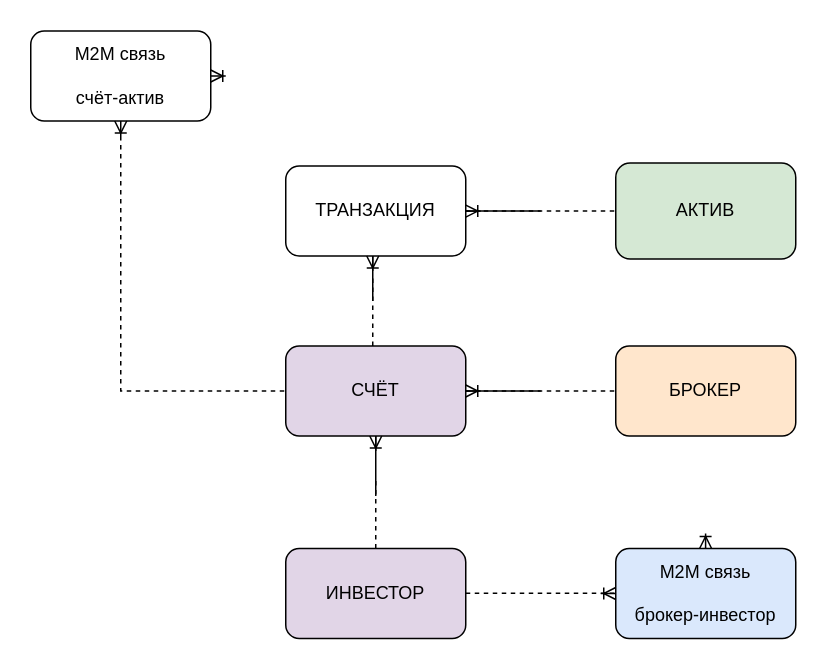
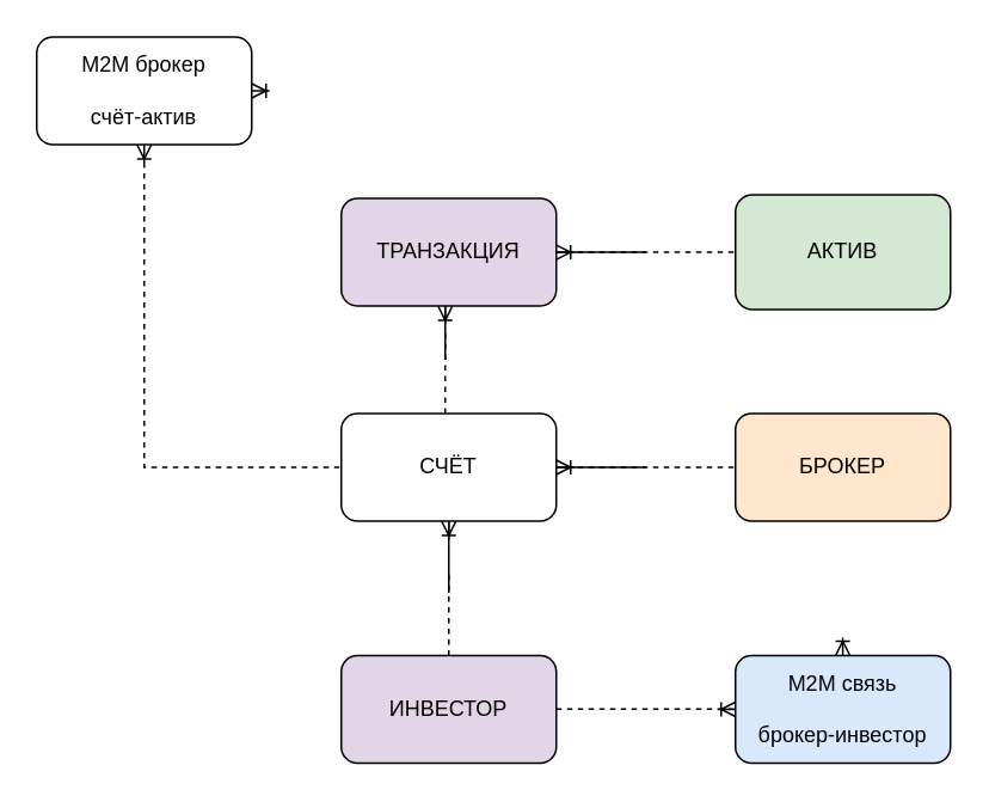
  <mxCell id="0" />
  <mxCell id="1" parent="0" />
  <mxCell id="2" value="ИНВЕСТОР" style="rounded=1;whiteSpace=wrap;html=1;fillColor=#e1d5e7;" parent="1" vertex="1"><mxGeometry x="190" y="365" width="120" height="60" as="geometry" /></mxCell>
- <mxCell id="3" value="СЧЁТ" style="rounded=1;whiteSpace=wrap;html=1;fillColor=#e1d5e7;" parent="1" vertex="1"><mxGeometry x="190" y="230" width="120" height="60" as="geometry" /></mxCell>
+ <mxCell id="3" value="СЧЁТ" style="rounded=1;whiteSpace=wrap;html=1;" parent="1" vertex="1"><mxGeometry x="190" y="230" width="120" height="60" as="geometry" /></mxCell>
  <mxCell id="4" value="М2М связь&lt;br&gt;&lt;div&gt;&lt;br&gt;&lt;/div&gt;&lt;div&gt;брокер-инвестор&lt;/div&gt;" style="rounded=1;whiteSpace=wrap;html=1;fillColor=#dae8fc;" parent="1" vertex="1"><mxGeometry x="410" y="365" width="120" height="60" as="geometry" /></mxCell>
- <mxCell id="5" value="М2М связь&lt;br&gt;&lt;div&gt;&lt;br&gt;&lt;/div&gt;&lt;div&gt;счёт-актив&lt;/div&gt;" style="rounded=1;whiteSpace=wrap;html=1;" parent="1" vertex="1"><mxGeometry x="20" y="20" width="120" height="60" as="geometry" /></mxCell>
+ <mxCell id="5" value="М2М брокер&lt;br&gt;&lt;div&gt;&lt;br&gt;&lt;/div&gt;&lt;div&gt;счёт-актив&lt;/div&gt;" style="rounded=1;whiteSpace=wrap;html=1;" parent="1" vertex="1"><mxGeometry x="20" y="20" width="120" height="60" as="geometry" /></mxCell>
  <mxCell id="6" value="" style="fontSize=12;html=1;endArrow=ERoneToMany;rounded=0;verticalAlign=top;" parent="1" edge="1"><mxGeometry width="100" height="100" relative="1" as="geometry"><mxPoint x="250" y="300" as="sourcePoint" /><mxPoint x="250" y="290" as="targetPoint" /><Array as="points" /></mxGeometry></mxCell>
- <mxCell id="7" value="ТРАНЗАКЦИЯ" style="rounded=1;whiteSpace=wrap;html=1;" parent="1" vertex="1"><mxGeometry x="190" y="110" width="120" height="60" as="geometry" /></mxCell>
+ <mxCell id="7" value="ТРАНЗАКЦИЯ" style="rounded=1;whiteSpace=wrap;html=1;fillColor=#e1d5e7;" parent="1" vertex="1"><mxGeometry x="190" y="110" width="120" height="60" as="geometry" /></mxCell>
  <mxCell id="8" value="АКТИВ" style="rounded=1;whiteSpace=wrap;html=1;fillColor=#d5e8d4;" parent="1" vertex="1"><mxGeometry x="410" y="108" width="120" height="64" as="geometry" /></mxCell>
  <mxCell id="9" value="" style="endArrow=none;dashed=1;html=1;rounded=0;" parent="1" edge="1"><mxGeometry width="50" height="50" relative="1" as="geometry"><mxPoint x="310" y="394.82" as="sourcePoint" /><mxPoint x="410" y="394.82" as="targetPoint" /><Array as="points" /></mxGeometry></mxCell>
  <mxCell id="10" value="БРОКЕР" style="rounded=1;whiteSpace=wrap;html=1;fillColor=#ffe6cc;" parent="1" vertex="1"><mxGeometry x="410" y="230" width="120" height="60" as="geometry" /></mxCell>
  <mxCell id="11" value="" style="endArrow=none;dashed=1;html=1;rounded=0;exitX=0.5;exitY=0;exitDx=0;exitDy=0;" edge="1" parent="1" source="2"><mxGeometry width="50" height="50" relative="1" as="geometry"><mxPoint x="360" y="380" as="sourcePoint" /><mxPoint x="250" y="320" as="targetPoint" /><Array as="points" /></mxGeometry></mxCell>
  <mxCell id="12" value="" style="endArrow=none;html=1;rounded=0;entryX=0.5;entryY=1;entryDx=0;entryDy=0;" edge="1" parent="1" target="3"><mxGeometry width="50" height="50" relative="1" as="geometry"><mxPoint x="250" y="330" as="sourcePoint" /><mxPoint x="340" y="60" as="targetPoint" /></mxGeometry></mxCell>
  <mxCell id="13" value="" style="fontSize=12;html=1;endArrow=ERoneToMany;rounded=0;verticalAlign=top;entryX=0;entryY=0.5;entryDx=0;entryDy=0;" edge="1" parent="1" target="4"><mxGeometry width="100" height="100" relative="1" as="geometry"><mxPoint x="400" y="395" as="sourcePoint" /><mxPoint x="400" y="390" as="targetPoint" /><Array as="points" /></mxGeometry></mxCell>
  <mxCell id="14" value="" style="fontSize=12;html=1;endArrow=ERoneToMany;rounded=0;verticalAlign=top;entryX=0;entryY=0.5;entryDx=0;entryDy=0;" edge="1" parent="1"><mxGeometry width="100" height="100" relative="1" as="geometry"><mxPoint x="469.9" y="355" as="sourcePoint" /><mxPoint x="469.9" y="365" as="targetPoint" /><Array as="points" /></mxGeometry></mxCell>
  <mxCell id="15" value="" style="endArrow=none;dashed=1;html=1;rounded=0;" edge="1" parent="1"><mxGeometry width="50" height="50" relative="1" as="geometry"><mxPoint x="310" y="259.93" as="sourcePoint" /><mxPoint x="410" y="259.93" as="targetPoint" /><Array as="points" /></mxGeometry></mxCell>
  <mxCell id="16" value="" style="endArrow=none;html=1;rounded=0;" edge="1" parent="1"><mxGeometry width="50" height="50" relative="1" as="geometry"><mxPoint x="310" y="260" as="sourcePoint" /><mxPoint x="360" y="260" as="targetPoint" /></mxGeometry></mxCell>
  <mxCell id="17" value="" style="fontSize=12;html=1;endArrow=ERoneToMany;rounded=0;verticalAlign=top;" edge="1" parent="1"><mxGeometry width="100" height="100" relative="1" as="geometry"><mxPoint x="320" y="260" as="sourcePoint" /><mxPoint x="310" y="260" as="targetPoint" /><Array as="points" /></mxGeometry></mxCell>
  <mxCell id="18" value="" style="fontSize=12;html=1;endArrow=ERoneToMany;rounded=0;verticalAlign=top;" edge="1" parent="1"><mxGeometry width="100" height="100" relative="1" as="geometry"><mxPoint x="248" y="180" as="sourcePoint" /><mxPoint x="248" y="170" as="targetPoint" /><Array as="points" /></mxGeometry></mxCell>
  <mxCell id="19" value="" style="endArrow=none;dashed=1;html=1;rounded=0;exitX=0.5;exitY=0;exitDx=0;exitDy=0;" edge="1" parent="1"><mxGeometry width="50" height="50" relative="1" as="geometry"><mxPoint x="248" y="230" as="sourcePoint" /><mxPoint x="248" y="185" as="targetPoint" /><Array as="points" /></mxGeometry></mxCell>
  <mxCell id="20" value="" style="endArrow=none;html=1;rounded=0;entryX=0.5;entryY=1;entryDx=0;entryDy=0;" edge="1" parent="1"><mxGeometry width="50" height="50" relative="1" as="geometry"><mxPoint x="248" y="200" as="sourcePoint" /><mxPoint x="248" y="170" as="targetPoint" /></mxGeometry></mxCell>
  <mxCell id="21" value="" style="endArrow=none;dashed=1;html=1;rounded=0;" edge="1" parent="1"><mxGeometry width="50" height="50" relative="1" as="geometry"><mxPoint x="310" y="140" as="sourcePoint" /><mxPoint x="410" y="140" as="targetPoint" /><Array as="points" /></mxGeometry></mxCell>
  <mxCell id="22" value="" style="endArrow=none;html=1;rounded=0;" edge="1" parent="1"><mxGeometry width="50" height="50" relative="1" as="geometry"><mxPoint x="310" y="140.07" as="sourcePoint" /><mxPoint x="360" y="140.07" as="targetPoint" /></mxGeometry></mxCell>
  <mxCell id="23" value="" style="fontSize=12;html=1;endArrow=ERoneToMany;rounded=0;verticalAlign=top;" edge="1" parent="1"><mxGeometry width="100" height="100" relative="1" as="geometry"><mxPoint x="320" y="140.07" as="sourcePoint" /><mxPoint x="310" y="140.07" as="targetPoint" /><Array as="points" /></mxGeometry></mxCell>
  <mxCell id="24" value="" style="endArrow=none;dashed=1;html=1;rounded=0;entryX=0;entryY=0.5;entryDx=0;entryDy=0;" edge="1" parent="1" target="3"><mxGeometry width="50" height="50" relative="1" as="geometry"><mxPoint x="80" y="90" as="sourcePoint" /><mxPoint x="180" y="270" as="targetPoint" /><Array as="points"><mxPoint x="80" y="260" /></Array></mxGeometry></mxCell>
  <mxCell id="25" value="" style="fontSize=12;html=1;endArrow=ERoneToMany;rounded=0;verticalAlign=top;" edge="1" parent="1"><mxGeometry width="100" height="100" relative="1" as="geometry"><mxPoint x="80" y="90" as="sourcePoint" /><mxPoint x="80" y="80" as="targetPoint" /><Array as="points" /></mxGeometry></mxCell>
  <mxCell id="26" value="" style="fontSize=12;html=1;endArrow=ERoneToMany;rounded=0;verticalAlign=top;" edge="1" parent="1"><mxGeometry width="100" height="100" relative="1" as="geometry"><mxPoint x="150" y="50" as="sourcePoint" /><mxPoint x="140" y="50" as="targetPoint" /><Array as="points" /></mxGeometry></mxCell>
